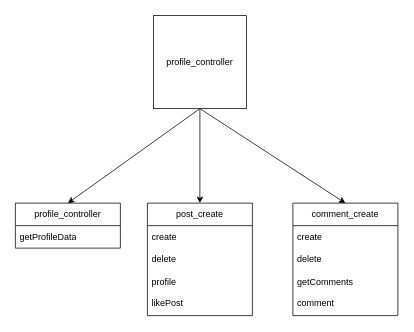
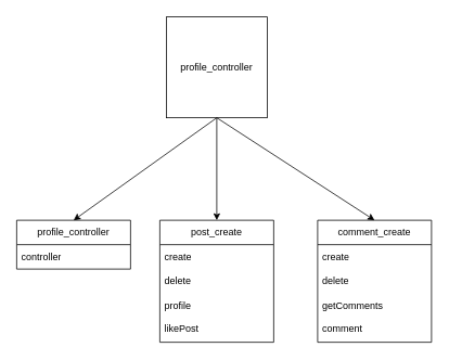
  <mxCell id="0" />
  <mxCell id="1" parent="0" />
  <mxCell id="2" value="profile_controller" style="whiteSpace=wrap;html=1;aspect=fixed;" vertex="1" parent="1"><mxGeometry x="204" y="20" width="124" height="124" as="geometry" /></mxCell>
  <mxCell id="3" value="post_create" style="swimlane;fontStyle=0;childLayout=stackLayout;horizontal=1;startSize=30;horizontalStack=0;resizeParent=1;resizeParentMax=0;resizeLast=0;collapsible=1;marginBottom=0;whiteSpace=wrap;html=1;" vertex="1" parent="1"><mxGeometry x="196" y="270" width="140" height="150" as="geometry"><mxRectangle x="354" y="270" width="120" height="30" as="alternateBounds" /></mxGeometry></mxCell>
  <mxCell id="4" value="create" style="text;strokeColor=none;fillColor=none;align=left;verticalAlign=middle;spacingLeft=4;spacingRight=4;overflow=hidden;points=[[0,0.5],[1,0.5]];portConstraint=eastwest;rotatable=0;whiteSpace=wrap;html=1;" vertex="1" parent="3"><mxGeometry y="30" width="140" height="30" as="geometry" /></mxCell>
  <mxCell id="5" value="delete" style="text;strokeColor=none;fillColor=none;align=left;verticalAlign=middle;spacingLeft=4;spacingRight=4;overflow=hidden;points=[[0,0.5],[1,0.5]];portConstraint=eastwest;rotatable=0;whiteSpace=wrap;html=1;" vertex="1" parent="3"><mxGeometry y="60" width="140" height="30" as="geometry" /></mxCell>
  <mxCell id="6" value="profile" style="text;strokeColor=none;fillColor=none;align=left;verticalAlign=middle;spacingLeft=4;spacingRight=4;overflow=hidden;points=[[0,0.5],[1,0.5]];portConstraint=eastwest;rotatable=0;whiteSpace=wrap;html=1;" vertex="1" parent="3"><mxGeometry y="90" width="140" height="30" as="geometry" /></mxCell>
  <mxCell id="7" value="likePost" style="text;strokeColor=none;fillColor=none;spacingLeft=4;spacingRight=4;overflow=hidden;rotatable=0;points=[[0,0.5],[1,0.5]];portConstraint=eastwest;fontSize=12;" vertex="1" parent="3"><mxGeometry y="120" width="140" height="30" as="geometry" /></mxCell>
  <mxCell id="8" value="comment_create" style="swimlane;fontStyle=0;childLayout=stackLayout;horizontal=1;startSize=30;horizontalStack=0;resizeParent=1;resizeParentMax=0;resizeLast=0;collapsible=1;marginBottom=0;whiteSpace=wrap;html=1;" vertex="1" parent="1"><mxGeometry x="390" y="270" width="140" height="150" as="geometry"><mxRectangle x="354" y="270" width="120" height="30" as="alternateBounds" /></mxGeometry></mxCell>
  <mxCell id="9" value="create" style="text;strokeColor=none;fillColor=none;align=left;verticalAlign=middle;spacingLeft=4;spacingRight=4;overflow=hidden;points=[[0,0.5],[1,0.5]];portConstraint=eastwest;rotatable=0;whiteSpace=wrap;html=1;" vertex="1" parent="8"><mxGeometry y="30" width="140" height="30" as="geometry" /></mxCell>
  <mxCell id="10" value="delete" style="text;strokeColor=none;fillColor=none;align=left;verticalAlign=middle;spacingLeft=4;spacingRight=4;overflow=hidden;points=[[0,0.5],[1,0.5]];portConstraint=eastwest;rotatable=0;whiteSpace=wrap;html=1;" vertex="1" parent="8"><mxGeometry y="60" width="140" height="30" as="geometry" /></mxCell>
  <mxCell id="11" value="getComments" style="text;strokeColor=none;fillColor=none;align=left;verticalAlign=middle;spacingLeft=4;spacingRight=4;overflow=hidden;points=[[0,0.5],[1,0.5]];portConstraint=eastwest;rotatable=0;whiteSpace=wrap;html=1;" vertex="1" parent="8"><mxGeometry y="90" width="140" height="30" as="geometry" /></mxCell>
  <mxCell id="12" value="comment" style="text;strokeColor=none;fillColor=none;spacingLeft=4;spacingRight=4;overflow=hidden;rotatable=0;points=[[0,0.5],[1,0.5]];portConstraint=eastwest;fontSize=12;" vertex="1" parent="8"><mxGeometry y="120" width="140" height="30" as="geometry" /></mxCell>
  <mxCell id="13" value="profile_controller" style="swimlane;fontStyle=0;childLayout=stackLayout;horizontal=1;startSize=30;horizontalStack=0;resizeParent=1;resizeParentMax=0;resizeLast=0;collapsible=1;marginBottom=0;whiteSpace=wrap;html=1;" vertex="1" parent="1"><mxGeometry x="20" y="270" width="140" height="60" as="geometry"><mxRectangle x="354" y="270" width="120" height="30" as="alternateBounds" /></mxGeometry></mxCell>
- <mxCell id="14" value="getProfileData" style="text;strokeColor=none;fillColor=none;align=left;verticalAlign=middle;spacingLeft=4;spacingRight=4;overflow=hidden;points=[[0,0.5],[1,0.5]];portConstraint=eastwest;rotatable=0;whiteSpace=wrap;html=1;" vertex="1" parent="13"><mxGeometry y="30" width="140" height="30" as="geometry" /></mxCell>
+ <mxCell id="14" value="controller" style="text;strokeColor=none;fillColor=none;align=left;verticalAlign=middle;spacingLeft=4;spacingRight=4;overflow=hidden;points=[[0,0.5],[1,0.5]];portConstraint=eastwest;rotatable=0;whiteSpace=wrap;html=1;" vertex="1" parent="13"><mxGeometry y="30" width="140" height="30" as="geometry" /></mxCell>
  <mxCell id="15" value="" style="endArrow=classic;html=1;rounded=0;exitX=0.5;exitY=1;exitDx=0;exitDy=0;entryX=0.5;entryY=0;entryDx=0;entryDy=0;" edge="1" parent="1" source="2" target="3"><mxGeometry width="50" height="50" relative="1" as="geometry"><mxPoint x="280" y="280" as="sourcePoint" /><mxPoint x="330" y="230" as="targetPoint" /></mxGeometry></mxCell>
  <mxCell id="16" value="" style="endArrow=classic;html=1;rounded=0;exitX=0.5;exitY=1;exitDx=0;exitDy=0;entryX=0.5;entryY=0;entryDx=0;entryDy=0;" edge="1" parent="1" source="2" target="8"><mxGeometry width="50" height="50" relative="1" as="geometry"><mxPoint x="276" y="154" as="sourcePoint" /><mxPoint x="276" y="280" as="targetPoint" /></mxGeometry></mxCell>
  <mxCell id="17" value="" style="endArrow=classic;html=1;rounded=0;exitX=0.5;exitY=1;exitDx=0;exitDy=0;entryX=0.5;entryY=0;entryDx=0;entryDy=0;" edge="1" parent="1" source="2" target="13"><mxGeometry width="50" height="50" relative="1" as="geometry"><mxPoint x="270" y="150" as="sourcePoint" /><mxPoint x="90" y="260" as="targetPoint" /></mxGeometry></mxCell>
